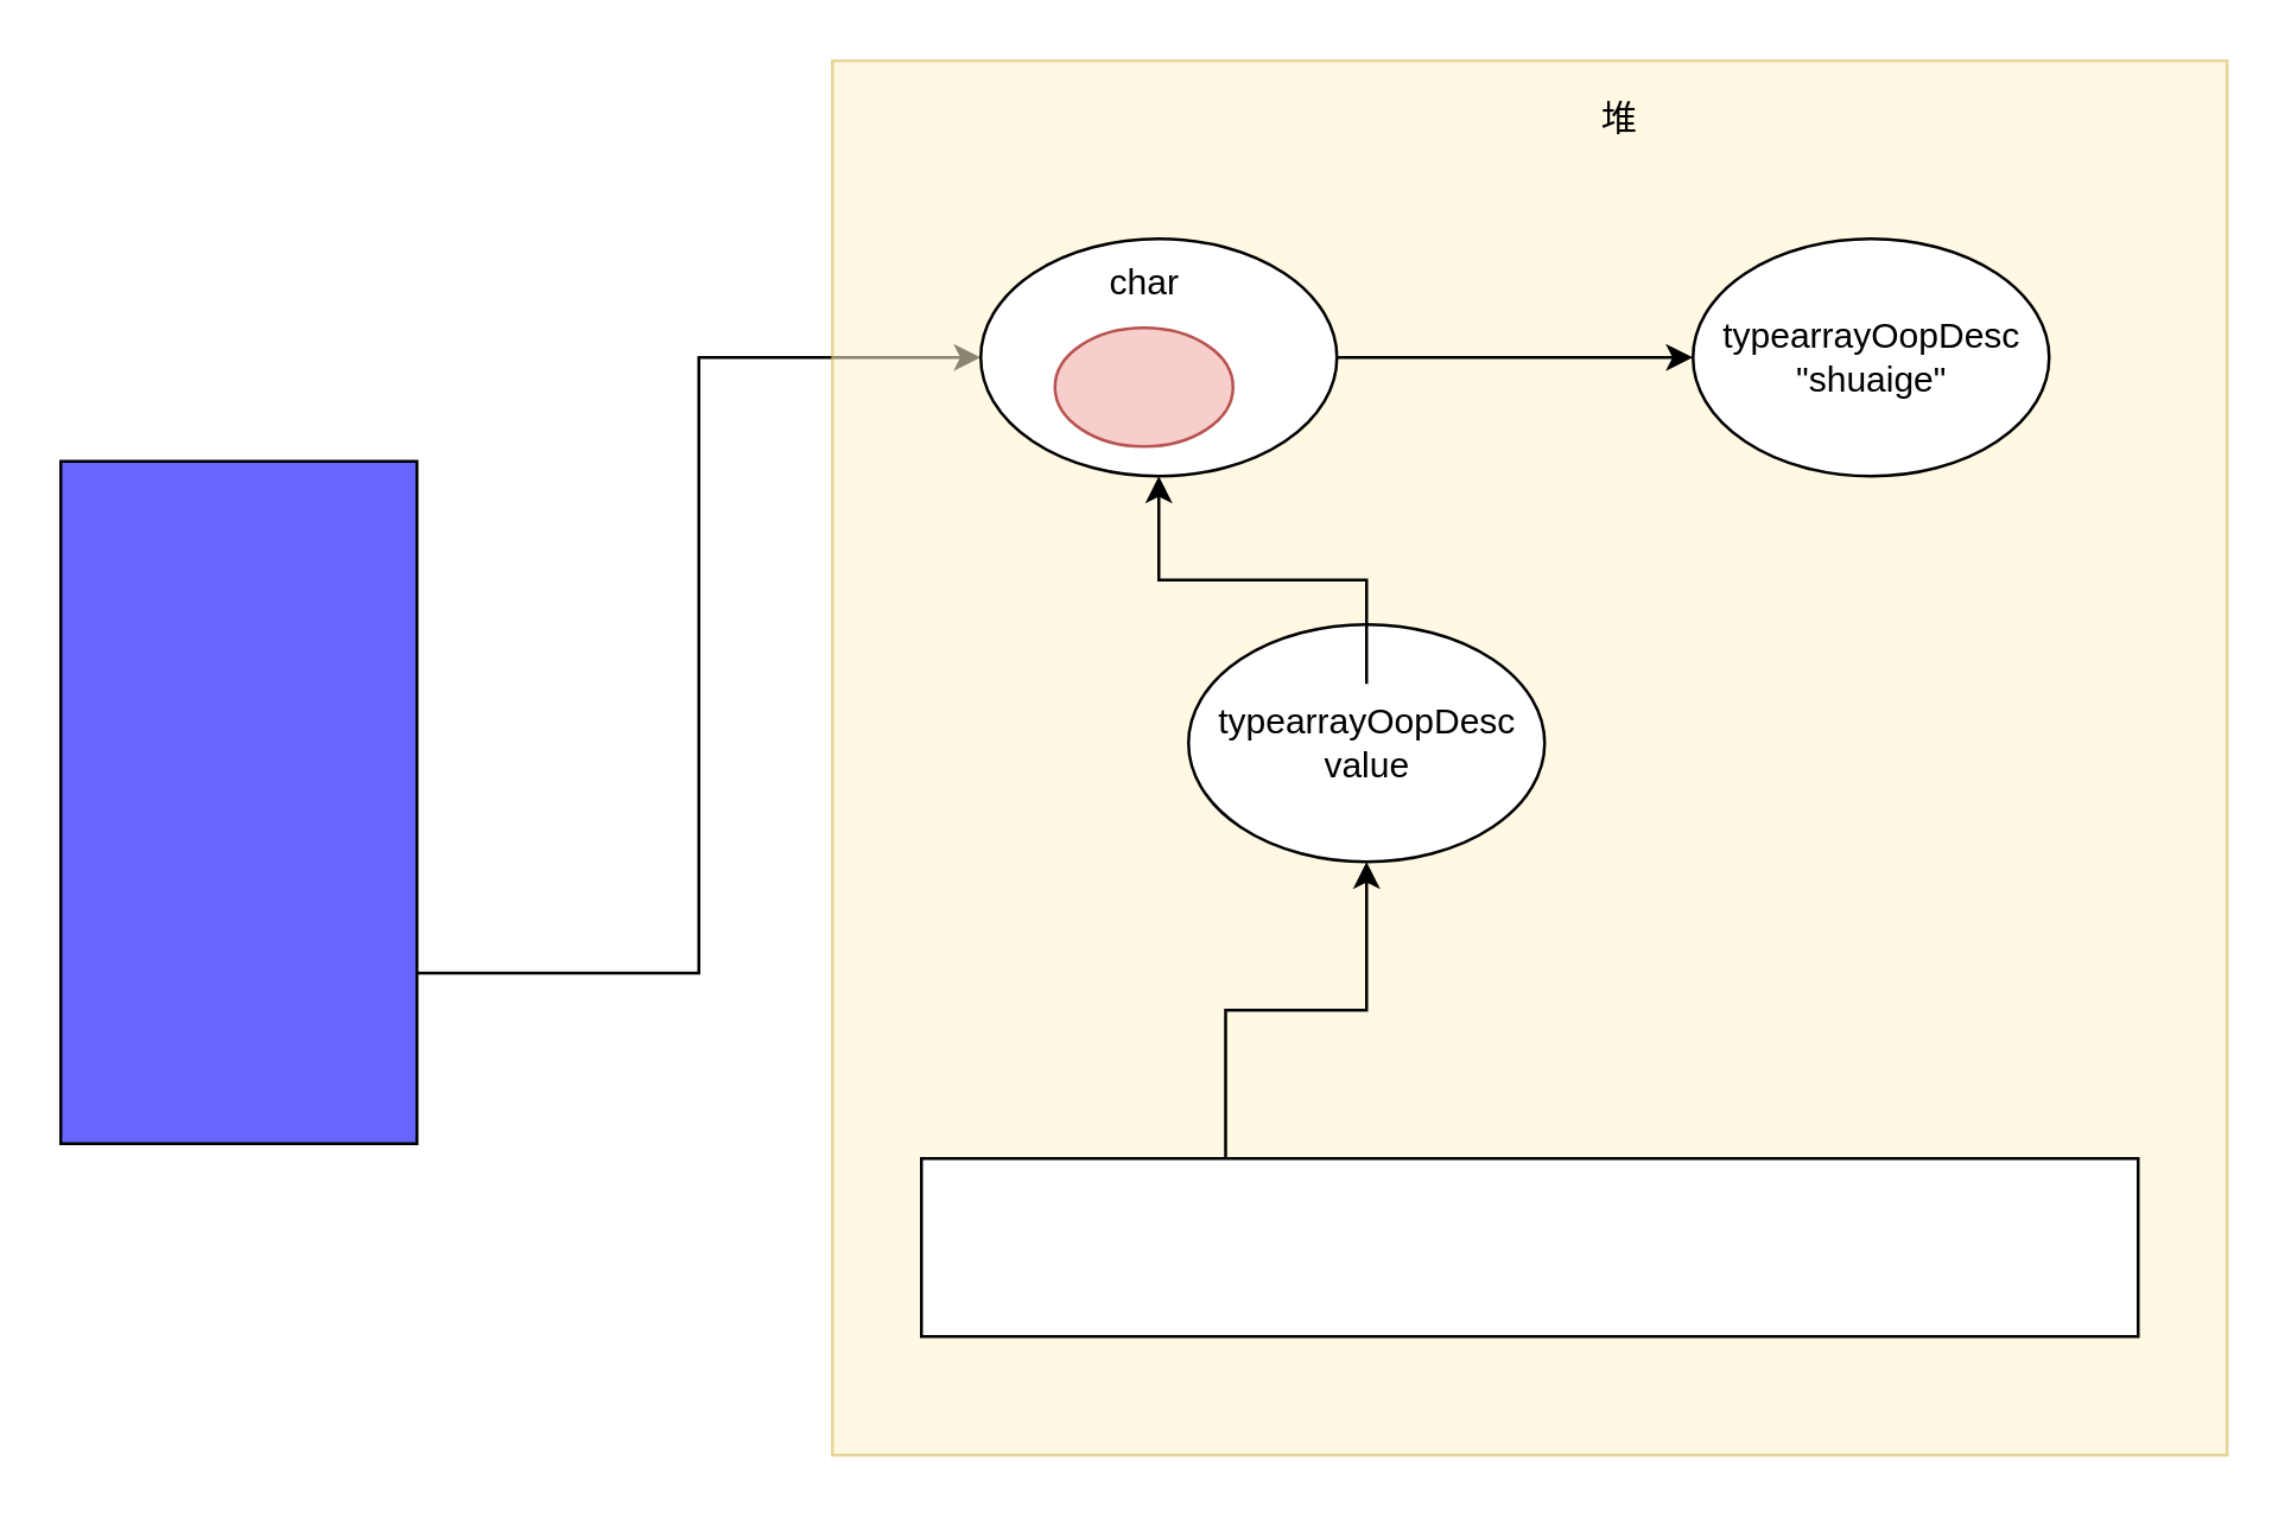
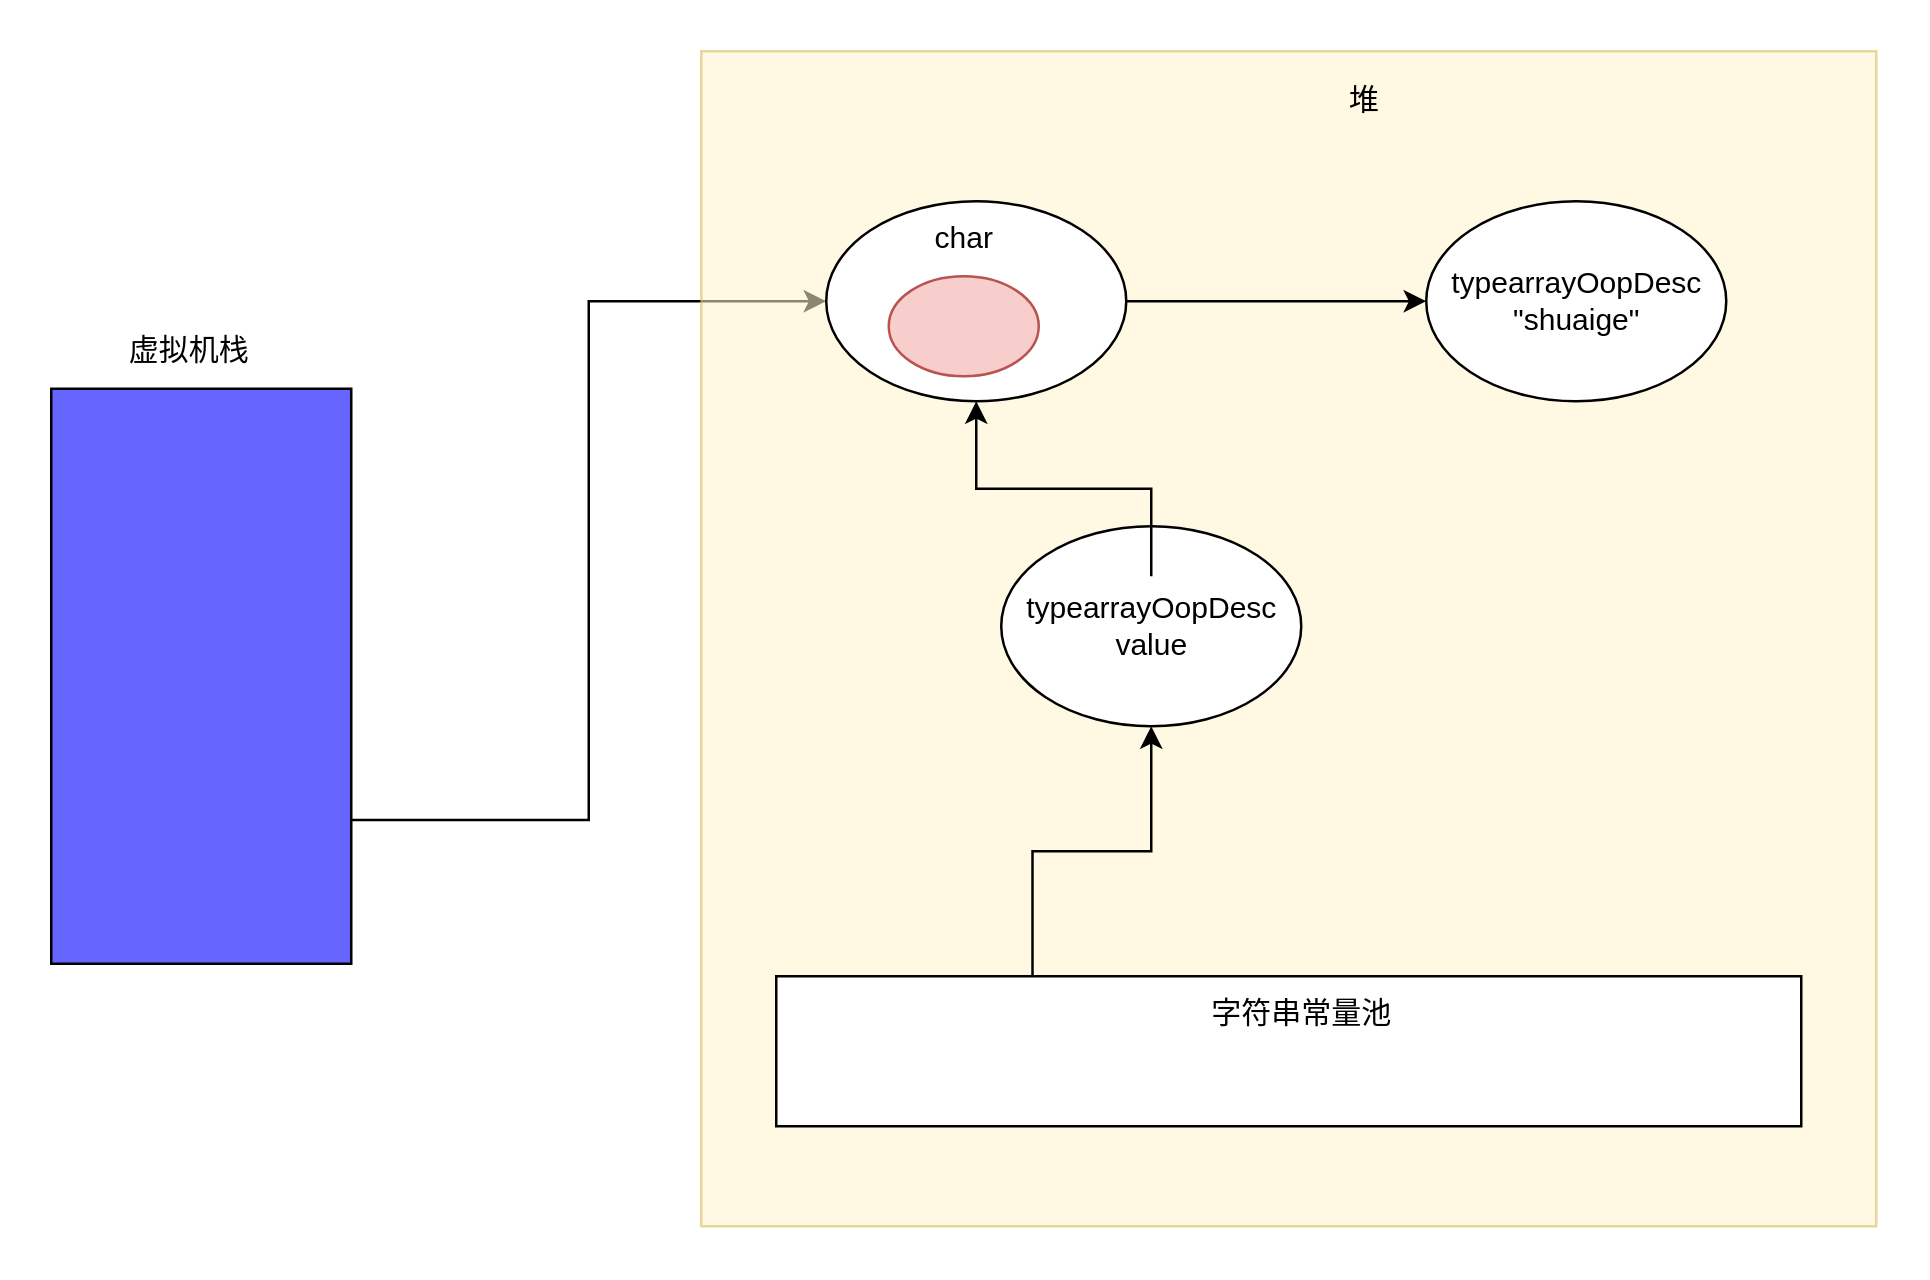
  <mxCell id="0" />
  <mxCell id="1" parent="0" />
  <mxCell id="2" style="edgeStyle=orthogonalEdgeStyle;rounded=0;orthogonalLoop=1;jettySize=auto;html=1;exitX=1;exitY=0.75;exitDx=0;exitDy=0;entryX=0;entryY=0.5;entryDx=0;entryDy=0;" edge="1" parent="1" source="3" target="7"><mxGeometry relative="1" as="geometry" /></mxCell>
  <mxCell id="3" value="" style="rounded=0;whiteSpace=wrap;html=1;fillColor=#6666FF;" vertex="1" parent="1"><mxGeometry x="20" y="155" width="120" height="230" as="geometry" /></mxCell>
+ <mxCell id="4" value="虚拟机栈" style="text;html=1;align=center;verticalAlign=middle;resizable=0;points=[];autosize=1;strokeColor=none;fillColor=none;" vertex="1" parent="1"><mxGeometry x="40" y="125" width="70" height="30" as="geometry" /></mxCell>
  <mxCell id="5" value="" style="whiteSpace=wrap;html=1;aspect=fixed;fillColor=#fff2cc;strokeColor=#d6b656;opacity=55;" vertex="1" parent="1"><mxGeometry x="280" y="20" width="470" height="470" as="geometry" /></mxCell>
  <mxCell id="6" style="edgeStyle=orthogonalEdgeStyle;rounded=0;orthogonalLoop=1;jettySize=auto;html=1;" edge="1" parent="1" source="7" target="12"><mxGeometry relative="1" as="geometry" /></mxCell>
  <mxCell id="7" value="" style="ellipse;whiteSpace=wrap;html=1;" vertex="1" parent="1"><mxGeometry x="330" y="80" width="120" height="80" as="geometry" /></mxCell>
  <mxCell id="8" value="堆" style="text;html=1;align=center;verticalAlign=middle;resizable=0;points=[];autosize=1;strokeColor=none;fillColor=none;" vertex="1" parent="1"><mxGeometry x="525" y="25" width="40" height="30" as="geometry" /></mxCell>
  <mxCell id="9" value="char" style="text;html=1;align=center;verticalAlign=middle;resizable=0;points=[];autosize=1;strokeColor=none;fillColor=none;" vertex="1" parent="1"><mxGeometry x="360" y="80" width="50" height="30" as="geometry" /></mxCell>
  <mxCell id="10" value="" style="ellipse;whiteSpace=wrap;html=1;fillColor=#f8cecc;strokeColor=#b85450;" vertex="1" parent="1"><mxGeometry x="355" y="110" width="60" height="40" as="geometry" /></mxCell>
  <mxCell id="11" value="" style="ellipse;whiteSpace=wrap;html=1;" vertex="1" parent="1"><mxGeometry x="570" y="80" width="120" height="80" as="geometry" /></mxCell>
  <mxCell id="12" value="&lt;div&gt;typearrayOopDesc&lt;/div&gt;&lt;div&gt;&quot;shuaige&quot;&lt;br&gt;&lt;/div&gt;" style="text;html=1;align=center;verticalAlign=middle;resizable=0;points=[];autosize=1;strokeColor=none;fillColor=none;" vertex="1" parent="1"><mxGeometry x="570" y="100" width="120" height="40" as="geometry" /></mxCell>
  <mxCell id="13" value="" style="ellipse;whiteSpace=wrap;html=1;" vertex="1" parent="1"><mxGeometry x="400" y="210" width="120" height="80" as="geometry" /></mxCell>
  <mxCell id="14" style="edgeStyle=orthogonalEdgeStyle;rounded=0;orthogonalLoop=1;jettySize=auto;html=1;entryX=0.5;entryY=1;entryDx=0;entryDy=0;" edge="1" parent="1" source="15" target="7"><mxGeometry relative="1" as="geometry" /></mxCell>
  <mxCell id="15" value="&lt;div&gt;typearrayOopDesc&lt;/div&gt;&lt;div&gt;value&lt;br&gt;&lt;/div&gt;" style="text;html=1;align=center;verticalAlign=middle;resizable=0;points=[];autosize=1;strokeColor=none;fillColor=none;" vertex="1" parent="1"><mxGeometry x="410" y="230" width="100" height="40" as="geometry" /></mxCell>
  <mxCell id="16" style="edgeStyle=orthogonalEdgeStyle;rounded=0;orthogonalLoop=1;jettySize=auto;html=1;exitX=0.25;exitY=0;exitDx=0;exitDy=0;entryX=0.5;entryY=1;entryDx=0;entryDy=0;" edge="1" parent="1" source="17" target="13"><mxGeometry relative="1" as="geometry" /></mxCell>
  <mxCell id="17" value="" style="rounded=0;whiteSpace=wrap;html=1;" vertex="1" parent="1"><mxGeometry x="310" y="390" width="410" height="60" as="geometry" /></mxCell>
+ <mxCell id="18" value="字符串常量池" style="text;html=1;align=center;verticalAlign=middle;resizable=0;points=[];autosize=1;strokeColor=none;fillColor=none;" vertex="1" parent="1"><mxGeometry x="470" y="390" width="100" height="30" as="geometry" /></mxCell>
